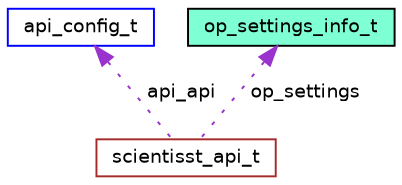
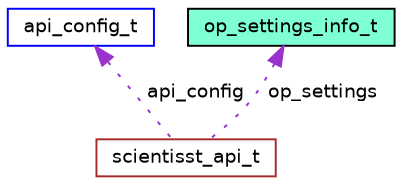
  digraph {
    node [fillcolor=white fontname=Helvetica fontsize=10 shape=record style=filled]
    edge [color=darkorchid3 dir=back fontname=Helvetica fontsize=10 labelfontname=Helvetica labelfontsize=10 style=dotted]
    n1 [color=brown fontcolor=black height=0.2 label=scientisst_api_t width=0.4]
    n2 [color=blue height=0.2 label=api_config_t width=0.4]
    n3 [color=black fillcolor=aquamarine height=0.2 label=op_settings_info_t width=0.4]
-   n2 -> n1 [label=" api_api"]
+   n2 -> n1 [label=" api_config"]
    n3 -> n1 [label=" op_settings"]
  }
